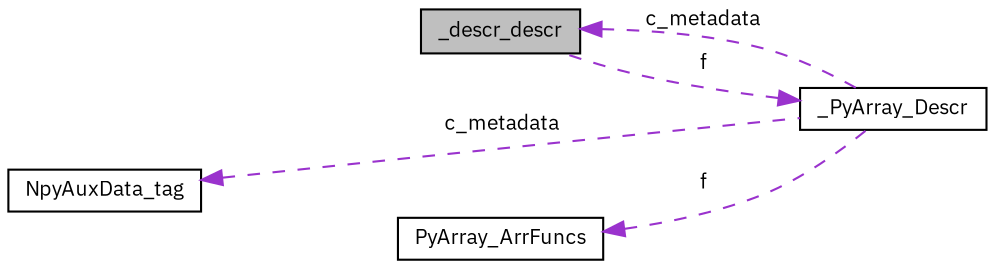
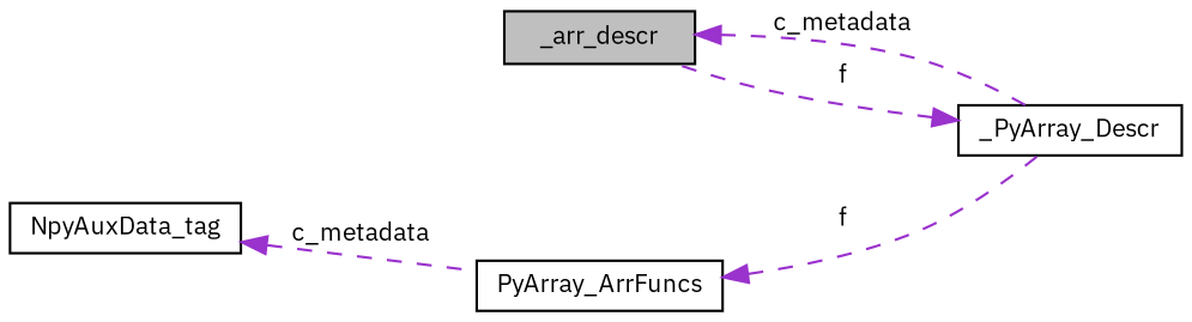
  digraph {
    fontname="IBM Plex Sans"
    rankdir=LR
    node [color=black fillcolor=white fontname="IBM Plex Sans" fontsize=10 shape=record style=filled]
    edge [color=darkorchid3 dir=back fontname="IBM Plex Sans" fontsize=10 labelfontname=Helvetica labelfontsize=10 style=dashed]
-   n1 [fillcolor=grey75 fontcolor=black height=0.2 label=_descr_descr width=0.4]
+   n1 [fillcolor=grey75 fontcolor=black height=0.2 label=_arr_descr width=0.4]
    n2 [height=0.2 label=_PyArray_Descr width=0.4]
    n3 [height=0.2 label=PyArray_ArrFuncs width=0.4]
    n4 [height=0.2 label=NpyAuxData_tag width=0.4]
    n1 -> n2 [label=" c_metadata"]
    n2 -> n1 [label=" f"]
    n3 -> n2 [label=" f"]
-   n4 -> n2 [label=" c_metadata"]
+   n4 -> n3 [label=" c_metadata"]
  }
